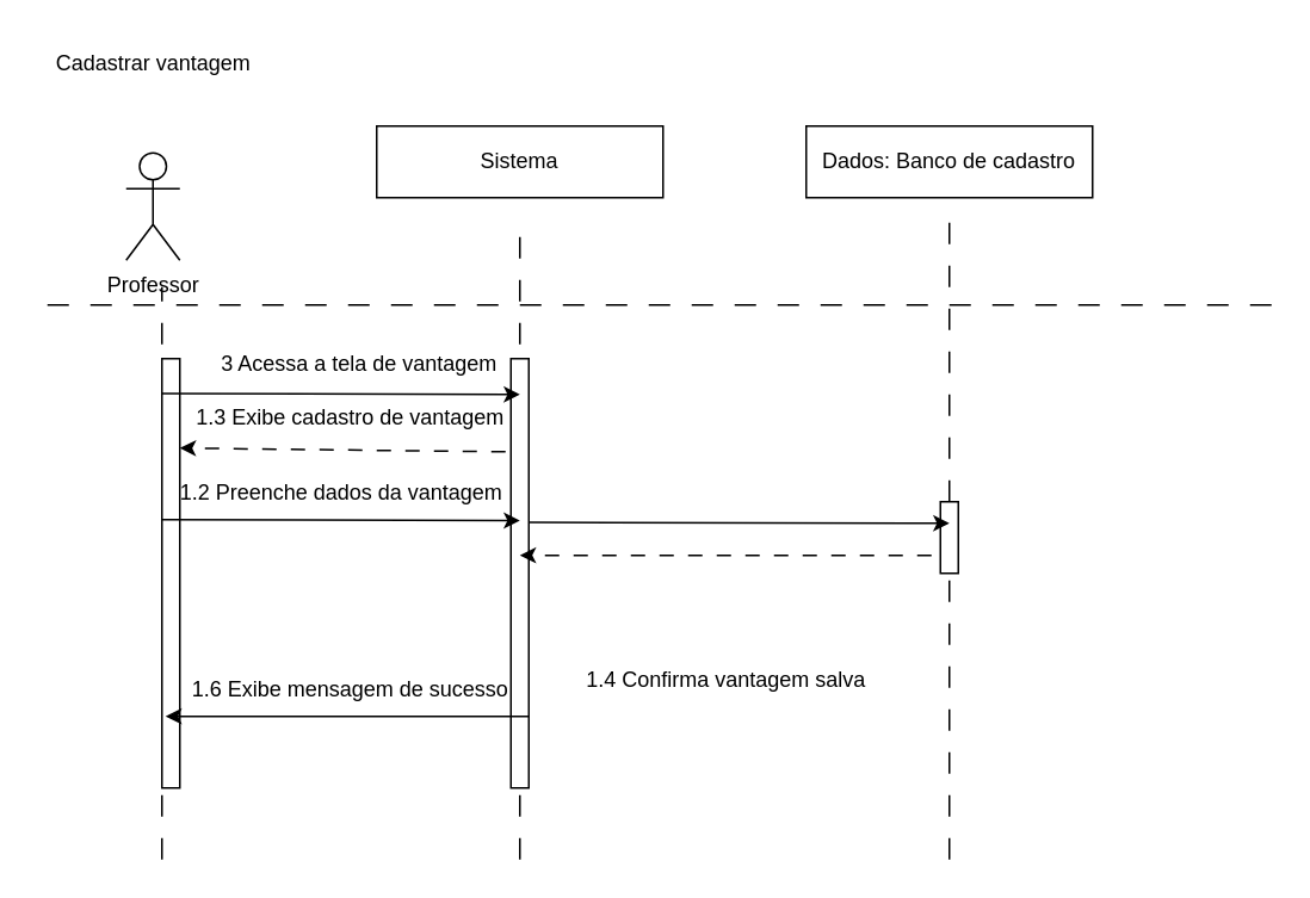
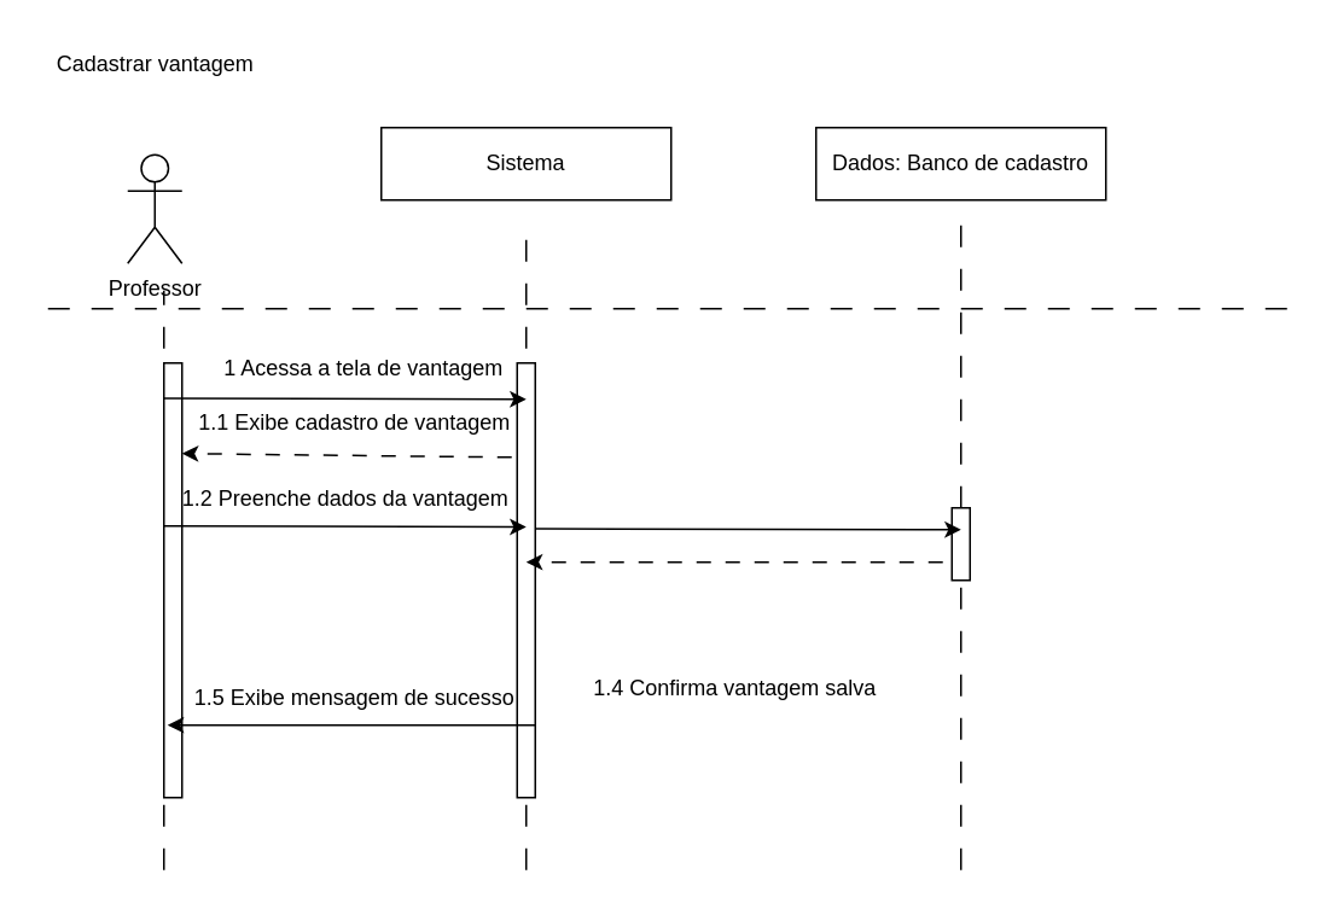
  <mxCell id="0" />
  <mxCell id="1" parent="0" />
  <mxCell id="2" value="Cadastrar vantagem" style="text;html=1;align=center;verticalAlign=middle;resizable=0;points=[];autosize=1;strokeColor=none;fillColor=none;" parent="1" vertex="1"><mxGeometry x="20" y="20" width="130" height="30" as="geometry" /></mxCell>
  <mxCell id="3" value="Professor" style="shape=umlActor;verticalLabelPosition=bottom;verticalAlign=top;html=1;outlineConnect=0;" vertex="1" parent="1"><mxGeometry x="70" y="85" width="30" height="60" as="geometry" /></mxCell>
  <mxCell id="4" value="Sistema" style="rounded=0;whiteSpace=wrap;html=1;" vertex="1" parent="1"><mxGeometry x="210" y="70" width="160" height="40" as="geometry" /></mxCell>
  <mxCell id="5" value="Dados: Banco de cadastro" style="rounded=0;whiteSpace=wrap;html=1;" vertex="1" parent="1"><mxGeometry x="450" y="70" width="160" height="40" as="geometry" /></mxCell>
  <mxCell id="6" value="" style="endArrow=none;dashed=1;html=1;rounded=0;dashPattern=12 12;" edge="1" parent="1"><mxGeometry width="50" height="50" relative="1" as="geometry"><mxPoint x="290" y="480" as="sourcePoint" /><mxPoint x="290" y="120" as="targetPoint" /></mxGeometry></mxCell>
  <mxCell id="7" value="" style="endArrow=none;dashed=1;html=1;rounded=0;dashPattern=12 12;" edge="1" parent="1" source="12"><mxGeometry width="50" height="50" relative="1" as="geometry"><mxPoint x="530" y="720" as="sourcePoint" /><mxPoint x="530" y="120" as="targetPoint" /></mxGeometry></mxCell>
  <mxCell id="8" value="" style="endArrow=none;dashed=1;html=1;rounded=0;dashPattern=12 12;" edge="1" parent="1"><mxGeometry width="50" height="50" relative="1" as="geometry"><mxPoint x="90" y="480" as="sourcePoint" /><mxPoint x="90" y="160" as="targetPoint" /></mxGeometry></mxCell>
  <mxCell id="9" value="" style="endArrow=classic;html=1;rounded=0;dashed=1;dashPattern=8 8;exitX=-0.3;exitY=0.217;exitDx=0;exitDy=0;exitPerimeter=0;" edge="1" parent="1" source="10"><mxGeometry width="50" height="50" relative="1" as="geometry"><mxPoint x="330" y="250" as="sourcePoint" /><mxPoint x="100" y="250" as="targetPoint" /></mxGeometry></mxCell>
  <mxCell id="10" value="" style="rounded=0;whiteSpace=wrap;html=1;" vertex="1" parent="1"><mxGeometry x="285" y="200" width="10" height="240" as="geometry" /></mxCell>
  <mxCell id="11" value="" style="endArrow=none;dashed=1;html=1;rounded=0;dashPattern=12 12;" edge="1" parent="1" target="12"><mxGeometry width="50" height="50" relative="1" as="geometry"><mxPoint x="530" y="480" as="sourcePoint" /><mxPoint x="530" y="160" as="targetPoint" /></mxGeometry></mxCell>
  <mxCell id="12" value="" style="rounded=0;whiteSpace=wrap;html=1;" vertex="1" parent="1"><mxGeometry x="525" y="280" width="10" height="40" as="geometry" /></mxCell>
  <mxCell id="13" value="" style="rounded=0;whiteSpace=wrap;html=1;" vertex="1" parent="1"><mxGeometry x="90" y="200" width="10" height="240" as="geometry" /></mxCell>
  <mxCell id="14" value="" style="endArrow=classic;html=1;rounded=0;" edge="1" parent="1"><mxGeometry width="50" height="50" relative="1" as="geometry"><mxPoint x="90" y="219.5" as="sourcePoint" /><mxPoint x="290" y="220" as="targetPoint" /></mxGeometry></mxCell>
- <mxCell id="15" value="3 Acessa a tela de vantagem" style="text;html=1;align=center;verticalAlign=middle;resizable=0;points=[];autosize=1;strokeColor=none;fillColor=none;" vertex="1" parent="1"><mxGeometry x="110" y="188" width="180" height="30" as="geometry" /></mxCell>
- <mxCell id="16" value="1.3 Exibe cadastro de vantagem" style="text;html=1;align=center;verticalAlign=middle;resizable=0;points=[];autosize=1;strokeColor=none;fillColor=none;" vertex="1" parent="1"><mxGeometry x="95" y="218" width="200" height="30" as="geometry" /></mxCell>
+ <mxCell id="15" value="1 Acessa a tela de vantagem" style="text;html=1;align=center;verticalAlign=middle;resizable=0;points=[];autosize=1;strokeColor=none;fillColor=none;" vertex="1" parent="1"><mxGeometry x="110" y="188" width="180" height="30" as="geometry" /></mxCell>
+ <mxCell id="16" value="1.1 Exibe cadastro de vantagem" style="text;html=1;align=center;verticalAlign=middle;resizable=0;points=[];autosize=1;strokeColor=none;fillColor=none;" vertex="1" parent="1"><mxGeometry x="95" y="218" width="200" height="30" as="geometry" /></mxCell>
  <mxCell id="17" value="" style="endArrow=classic;html=1;rounded=0;" edge="1" parent="1"><mxGeometry width="50" height="50" relative="1" as="geometry"><mxPoint x="90" y="290" as="sourcePoint" /><mxPoint x="290" y="290.5" as="targetPoint" /></mxGeometry></mxCell>
  <mxCell id="18" value="1.2 Preenche dados da vantagem" style="text;html=1;align=center;verticalAlign=middle;resizable=0;points=[];autosize=1;strokeColor=none;fillColor=none;" vertex="1" parent="1"><mxGeometry x="90" y="260" width="200" height="30" as="geometry" /></mxCell>
  <mxCell id="19" value="" style="endArrow=classic;html=1;rounded=0;" edge="1" parent="1"><mxGeometry width="50" height="50" relative="1" as="geometry"><mxPoint x="295" y="291.5" as="sourcePoint" /><mxPoint x="530" y="292" as="targetPoint" /></mxGeometry></mxCell>
  <mxCell id="20" value="" style="endArrow=classic;html=1;rounded=0;dashed=1;dashPattern=8 8;entryX=0.5;entryY=0.458;entryDx=0;entryDy=0;entryPerimeter=0;" edge="1" parent="1" target="10"><mxGeometry width="50" height="50" relative="1" as="geometry"><mxPoint x="520" y="310" as="sourcePoint" /><mxPoint x="300" y="310" as="targetPoint" /></mxGeometry></mxCell>
  <mxCell id="21" value="1.4 Confirma vantagem salva" style="text;html=1;align=center;verticalAlign=middle;resizable=0;points=[];autosize=1;strokeColor=none;fillColor=none;" vertex="1" parent="1"><mxGeometry x="315" y="365" width="180" height="30" as="geometry" /></mxCell>
  <mxCell id="22" value="" style="endArrow=classic;html=1;rounded=0;entryX=0.2;entryY=0.833;entryDx=0;entryDy=0;entryPerimeter=0;" edge="1" parent="1" target="13"><mxGeometry width="50" height="50" relative="1" as="geometry"><mxPoint x="295" y="400" as="sourcePoint" /><mxPoint x="529" y="401" as="targetPoint" /></mxGeometry></mxCell>
- <mxCell id="23" value="1.6 Exibe mensagem de sucesso" style="text;html=1;align=center;verticalAlign=middle;resizable=0;points=[];autosize=1;strokeColor=none;fillColor=none;" vertex="1" parent="1"><mxGeometry x="95" y="370" width="200" height="30" as="geometry" /></mxCell>
+ <mxCell id="23" value="1.5 Exibe mensagem de sucesso" style="text;html=1;align=center;verticalAlign=middle;resizable=0;points=[];autosize=1;strokeColor=none;fillColor=none;" vertex="1" parent="1"><mxGeometry x="95" y="370" width="200" height="30" as="geometry" /></mxCell>
  <mxCell id="24" value="" style="endArrow=none;dashed=1;html=1;rounded=0;dashPattern=12 12;" edge="1" parent="1"><mxGeometry width="50" height="50" relative="1" as="geometry"><mxPoint x="710" y="170" as="sourcePoint" /><mxPoint x="20" y="170" as="targetPoint" /></mxGeometry></mxCell>
